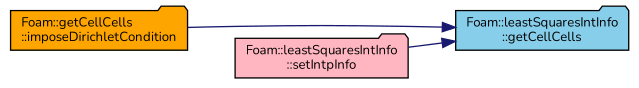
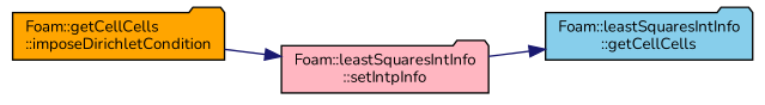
  digraph {
    fontname=Nunito
    rankdir=RL
    node [color=black fontname=Nunito fontsize=10 shape=folder style=filled]
    edge [color=midnightblue dir=back fontname=Nunito fontsize=10 labelfontname=Helvetica labelfontsize=10 style=solid]
    n1 [fillcolor=skyblue fontcolor=black height=0.2 label="Foam::leastSquaresIntInfo\l::getCellCells" width=0.4]
    n2 [fillcolor=orange height=0.2 label="Foam::getCellCells\l::imposeDirichletCondition" width=0.4]
    n3 [fillcolor=lightpink height=0.2 label="Foam::leastSquaresIntInfo\l::setIntpInfo" width=0.4]
-   n1 -> n2
+   n3 -> n2
    n1 -> n3
  }
